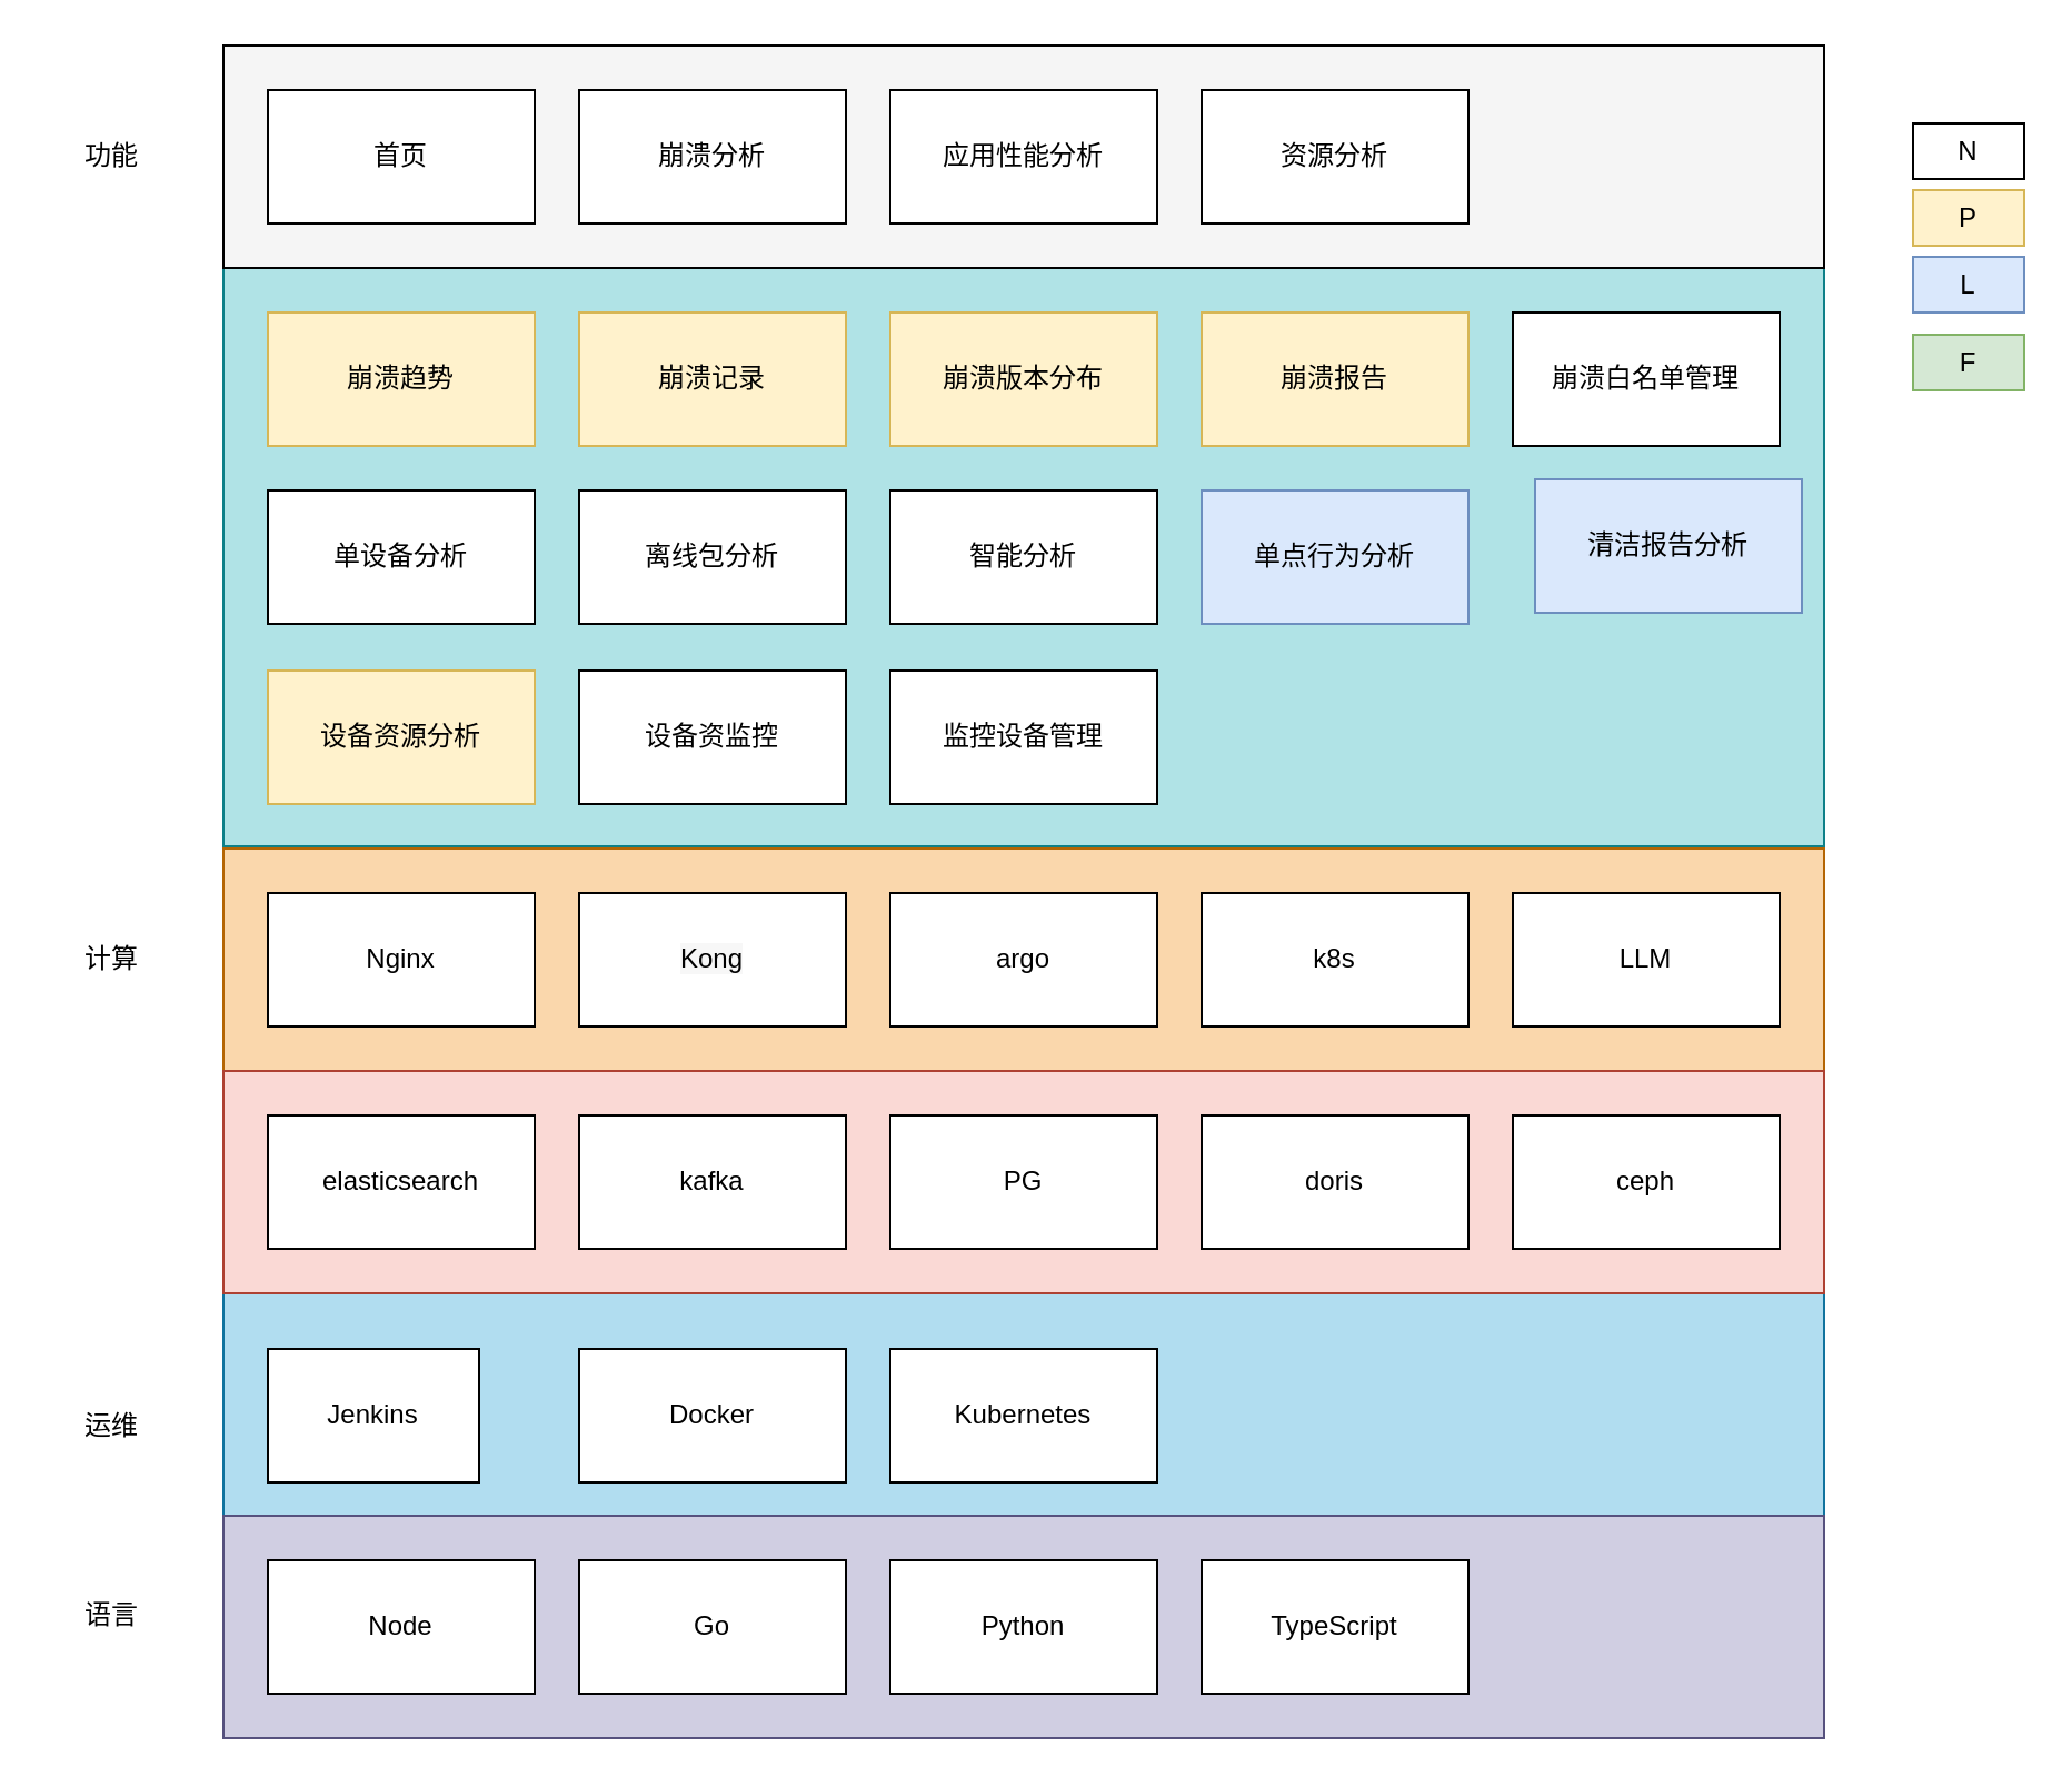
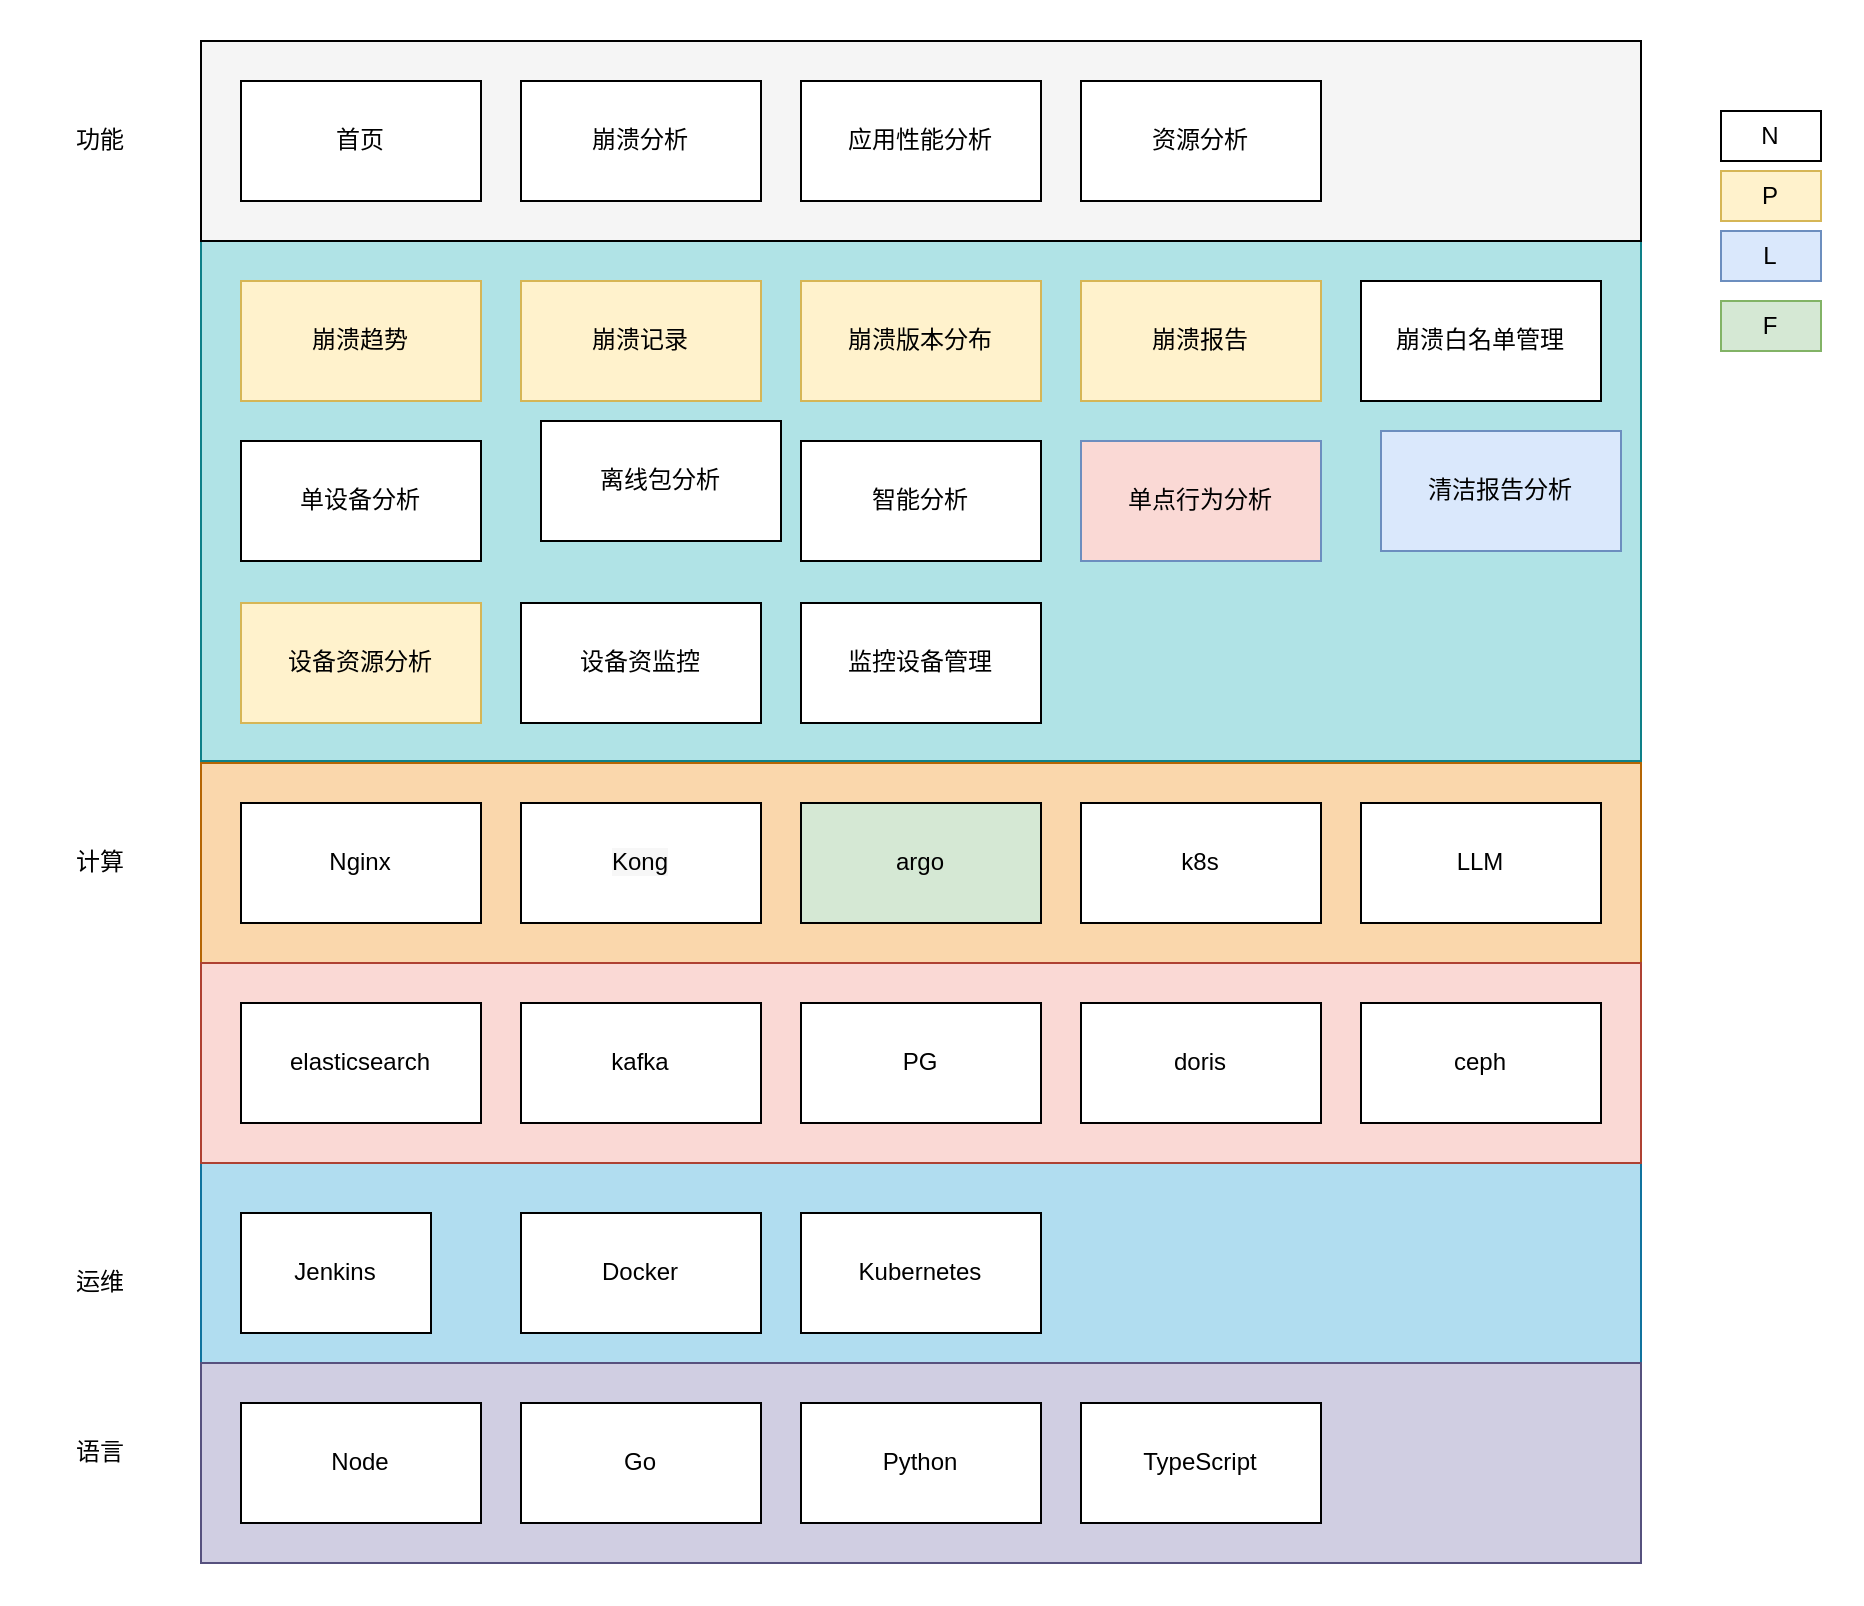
  <mxCell id="0" />
  <mxCell id="1" parent="0" />
  <mxCell id="2" value="" style="rounded=0;whiteSpace=wrap;html=1;fillColor=#b0e3e6;strokeColor=#0e8088;" parent="1" vertex="1"><mxGeometry x="100" y="120" width="720" height="260" as="geometry" /></mxCell>
  <mxCell id="3" value="" style="rounded=0;whiteSpace=wrap;html=1;fillColor=#fad7ac;strokeColor=#b46504;" parent="1" vertex="1"><mxGeometry x="100" y="381" width="720" height="100" as="geometry" /></mxCell>
  <mxCell id="4" value="" style="rounded=0;whiteSpace=wrap;html=1;fillColor=#b1ddf0;strokeColor=#10739e;" parent="1" vertex="1"><mxGeometry x="100" y="581" width="720" height="100" as="geometry" /></mxCell>
  <mxCell id="5" value="" style="rounded=0;whiteSpace=wrap;html=1;fillColor=#d0cee2;strokeColor=#56517e;" parent="1" vertex="1"><mxGeometry x="100" y="681" width="720" height="100" as="geometry" /></mxCell>
  <mxCell id="6" value="" style="rounded=0;whiteSpace=wrap;html=1;fillColor=#fad9d5;strokeColor=#ae4132;" parent="1" vertex="1"><mxGeometry x="100" y="481" width="720" height="100" as="geometry" /></mxCell>
  <mxCell id="7" value="elasticsearch" style="rounded=0;whiteSpace=wrap;html=1;" parent="1" vertex="1"><mxGeometry x="120" y="501" width="120" height="60" as="geometry" /></mxCell>
  <mxCell id="8" value="kafka" style="rounded=0;whiteSpace=wrap;html=1;" parent="1" vertex="1"><mxGeometry x="260" y="501" width="120" height="60" as="geometry" /></mxCell>
  <mxCell id="9" value="PG" style="rounded=0;whiteSpace=wrap;html=1;" parent="1" vertex="1"><mxGeometry x="400" y="501" width="120" height="60" as="geometry" /></mxCell>
  <mxCell id="10" value="doris" style="rounded=0;whiteSpace=wrap;html=1;" parent="1" vertex="1"><mxGeometry x="540" y="501" width="120" height="60" as="geometry" /></mxCell>
  <mxCell id="11" value="Node" style="rounded=0;whiteSpace=wrap;html=1;" parent="1" vertex="1"><mxGeometry x="120" y="701" width="120" height="60" as="geometry" /></mxCell>
  <mxCell id="12" value="Go" style="rounded=0;whiteSpace=wrap;html=1;" parent="1" vertex="1"><mxGeometry x="260" y="701" width="120" height="60" as="geometry" /></mxCell>
  <mxCell id="13" value="Jenkins" style="rounded=0;whiteSpace=wrap;html=1;" parent="1" vertex="1"><mxGeometry x="120" y="606" width="95" height="60" as="geometry" /></mxCell>
  <mxCell id="14" value="Docker" style="rounded=0;whiteSpace=wrap;html=1;" parent="1" vertex="1"><mxGeometry x="260" y="606" width="120" height="60" as="geometry" /></mxCell>
  <mxCell id="15" value="语言" style="text;html=1;strokeColor=none;fillColor=none;align=center;verticalAlign=middle;whiteSpace=wrap;rounded=0;" parent="1" vertex="1"><mxGeometry x="20" y="711" width="60" height="30" as="geometry" /></mxCell>
  <mxCell id="16" value="运维" style="text;html=1;strokeColor=none;fillColor=none;align=center;verticalAlign=middle;whiteSpace=wrap;rounded=0;" parent="1" vertex="1"><mxGeometry x="20" y="626" width="60" height="30" as="geometry" /></mxCell>
  <mxCell id="17" value="计算" style="text;html=1;strokeColor=none;fillColor=none;align=center;verticalAlign=middle;whiteSpace=wrap;rounded=0;" parent="1" vertex="1"><mxGeometry x="20" y="416" width="60" height="30" as="geometry" /></mxCell>
  <mxCell id="18" value="Nginx" style="rounded=0;whiteSpace=wrap;html=1;" parent="1" vertex="1"><mxGeometry x="120" y="401" width="120" height="60" as="geometry" /></mxCell>
  <mxCell id="19" value="&lt;span style=&quot;text-align: left; background-color: rgb(247, 247, 247);&quot;&gt;&lt;font style=&quot;font-size: 12px;&quot;&gt;Kong&lt;/font&gt;&lt;/span&gt;" style="rounded=0;whiteSpace=wrap;html=1;" parent="1" vertex="1"><mxGeometry x="260" y="401" width="120" height="60" as="geometry" /></mxCell>
  <mxCell id="20" value="ceph" style="rounded=0;whiteSpace=wrap;html=1;" parent="1" vertex="1"><mxGeometry x="680" y="501" width="120" height="60" as="geometry" /></mxCell>
- <mxCell id="21" value="argo" style="rounded=0;whiteSpace=wrap;html=1;" parent="1" vertex="1"><mxGeometry x="400" y="401" width="120" height="60" as="geometry" /></mxCell>
+ <mxCell id="21" value="argo" style="rounded=0;whiteSpace=wrap;html=1;fillColor=#d5e8d4;" parent="1" vertex="1"><mxGeometry x="400" y="401" width="120" height="60" as="geometry" /></mxCell>
  <mxCell id="22" value="k8s" style="rounded=0;whiteSpace=wrap;html=1;" parent="1" vertex="1"><mxGeometry x="540" y="401" width="120" height="60" as="geometry" /></mxCell>
  <mxCell id="23" value="崩溃趋势" style="rounded=0;whiteSpace=wrap;html=1;fillColor=#fff2cc;strokeColor=#d6b656;" parent="1" vertex="1"><mxGeometry x="120" y="140" width="120" height="60" as="geometry" /></mxCell>
  <mxCell id="24" value="崩溃记录" style="rounded=0;whiteSpace=wrap;html=1;fillColor=#fff2cc;strokeColor=#d6b656;" parent="1" vertex="1"><mxGeometry x="260" y="140" width="120" height="60" as="geometry" /></mxCell>
  <mxCell id="25" value="崩溃版本分布" style="rounded=0;whiteSpace=wrap;html=1;fillColor=#fff2cc;strokeColor=#d6b656;" parent="1" vertex="1"><mxGeometry x="400" y="140" width="120" height="60" as="geometry" /></mxCell>
  <mxCell id="26" value="崩溃报告" style="rounded=0;whiteSpace=wrap;html=1;fillColor=#fff2cc;strokeColor=#d6b656;" parent="1" vertex="1"><mxGeometry x="540" y="140" width="120" height="60" as="geometry" /></mxCell>
  <mxCell id="27" value="" style="rounded=0;whiteSpace=wrap;html=1;fillColor=#F5F5F5;" parent="1" vertex="1"><mxGeometry x="100" y="20" width="720" height="100" as="geometry" /></mxCell>
  <mxCell id="28" value="功能" style="text;html=1;strokeColor=none;fillColor=none;align=center;verticalAlign=middle;whiteSpace=wrap;rounded=0;" parent="1" vertex="1"><mxGeometry x="20" y="55" width="60" height="30" as="geometry" /></mxCell>
  <mxCell id="29" value="首页" style="rounded=0;whiteSpace=wrap;html=1;" parent="1" vertex="1"><mxGeometry x="120" y="40" width="120" height="60" as="geometry" /></mxCell>
  <mxCell id="30" value="崩溃分析" style="rounded=0;whiteSpace=wrap;html=1;" parent="1" vertex="1"><mxGeometry x="260" y="40" width="120" height="60" as="geometry" /></mxCell>
  <mxCell id="31" value="应用性能分析" style="rounded=0;whiteSpace=wrap;html=1;" parent="1" vertex="1"><mxGeometry x="400" y="40" width="120" height="60" as="geometry" /></mxCell>
  <mxCell id="32" value="资源分析" style="rounded=0;whiteSpace=wrap;html=1;" parent="1" vertex="1"><mxGeometry x="540" y="40" width="120" height="60" as="geometry" /></mxCell>
  <mxCell id="33" value="设备资源分析" style="rounded=0;whiteSpace=wrap;html=1;fillColor=#fff2cc;strokeColor=#d6b656;" parent="1" vertex="1"><mxGeometry x="120" y="301" width="120" height="60" as="geometry" /></mxCell>
  <mxCell id="34" value="设备资监控" style="rounded=0;whiteSpace=wrap;html=1;" parent="1" vertex="1"><mxGeometry x="260" y="301" width="120" height="60" as="geometry" /></mxCell>
  <mxCell id="35" value="监控设备管理" style="rounded=0;whiteSpace=wrap;html=1;" parent="1" vertex="1"><mxGeometry x="400" y="301" width="120" height="60" as="geometry" /></mxCell>
  <mxCell id="36" value="单设备分析" style="rounded=0;whiteSpace=wrap;html=1;" parent="1" vertex="1"><mxGeometry x="120" y="220" width="120" height="60" as="geometry" /></mxCell>
- <mxCell id="37" value="离线包分析" style="rounded=0;whiteSpace=wrap;html=1;" parent="1" vertex="1"><mxGeometry x="260" y="220" width="120" height="60" as="geometry" /></mxCell>
+ <mxCell id="37" value="离线包分析" style="rounded=0;whiteSpace=wrap;html=1;" parent="1" vertex="1"><mxGeometry x="270" y="210" width="120" height="60" as="geometry" /></mxCell>
  <mxCell id="38" value="智能分析" style="rounded=0;whiteSpace=wrap;html=1;" parent="1" vertex="1"><mxGeometry x="400" y="220" width="120" height="60" as="geometry" /></mxCell>
- <mxCell id="39" value="单点行为分析" style="rounded=0;whiteSpace=wrap;html=1;fillColor=#dae8fc;strokeColor=#6c8ebf;" parent="1" vertex="1"><mxGeometry x="540" y="220" width="120" height="60" as="geometry" /></mxCell>
+ <mxCell id="39" value="单点行为分析" style="rounded=0;whiteSpace=wrap;html=1;fillColor=#fad9d5;strokeColor=#6c8ebf;" parent="1" vertex="1"><mxGeometry x="540" y="220" width="120" height="60" as="geometry" /></mxCell>
  <mxCell id="40" value="N" style="rounded=0;whiteSpace=wrap;html=1;" parent="1" vertex="1"><mxGeometry x="860" y="55" width="50" height="25" as="geometry" /></mxCell>
  <mxCell id="41" value="P" style="rounded=0;whiteSpace=wrap;html=1;fillColor=#fff2cc;strokeColor=#d6b656;" parent="1" vertex="1"><mxGeometry x="860" y="85" width="50" height="25" as="geometry" /></mxCell>
  <mxCell id="42" value="L" style="rounded=0;whiteSpace=wrap;html=1;fillColor=#dae8fc;strokeColor=#6c8ebf;" parent="1" vertex="1"><mxGeometry x="860" y="115" width="50" height="25" as="geometry" /></mxCell>
  <mxCell id="43" value="F" style="rounded=0;whiteSpace=wrap;html=1;fillColor=#d5e8d4;strokeColor=#82b366;" parent="1" vertex="1"><mxGeometry x="860" y="150" width="50" height="25" as="geometry" /></mxCell>
  <mxCell id="44" value="崩溃白名单管理" style="rounded=0;whiteSpace=wrap;html=1;" parent="1" vertex="1"><mxGeometry x="680" y="140" width="120" height="60" as="geometry" /></mxCell>
  <mxCell id="45" value="Python" style="rounded=0;whiteSpace=wrap;html=1;" parent="1" vertex="1"><mxGeometry x="400" y="701" width="120" height="60" as="geometry" /></mxCell>
  <mxCell id="46" value="TypeScript" style="rounded=0;whiteSpace=wrap;html=1;" parent="1" vertex="1"><mxGeometry x="540" y="701" width="120" height="60" as="geometry" /></mxCell>
  <mxCell id="47" value="LLM" style="rounded=0;whiteSpace=wrap;html=1;" parent="1" vertex="1"><mxGeometry x="680" y="401" width="120" height="60" as="geometry" /></mxCell>
  <mxCell id="48" value="清洁报告分析" style="rounded=0;whiteSpace=wrap;html=1;fillColor=#dae8fc;strokeColor=#6c8ebf;" parent="1" vertex="1"><mxGeometry x="690" y="215" width="120" height="60" as="geometry" /></mxCell>
  <mxCell id="49" value="Kubernetes" style="rounded=0;whiteSpace=wrap;html=1;" parent="1" vertex="1"><mxGeometry x="400" y="606" width="120" height="60" as="geometry" /></mxCell>
